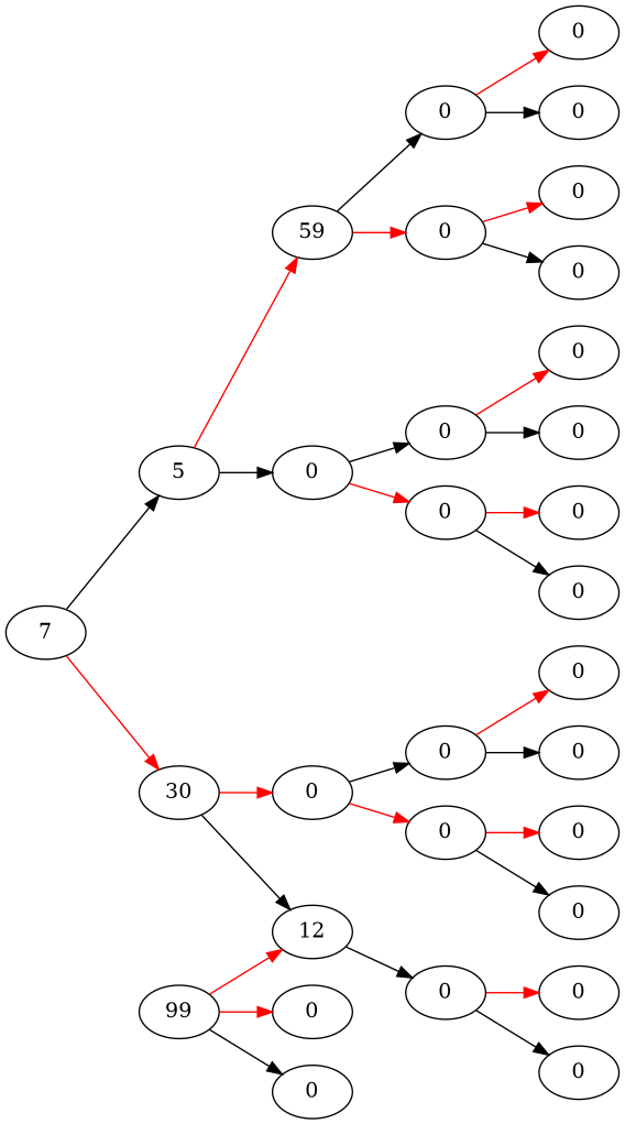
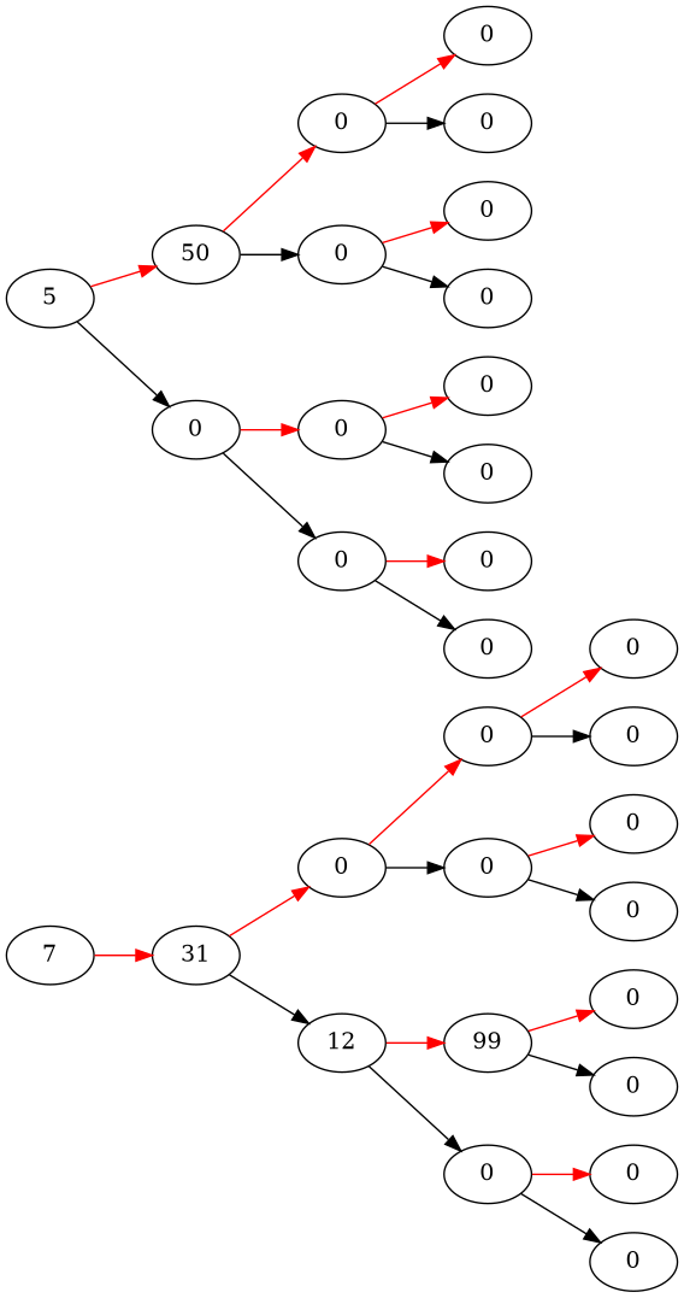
  digraph {
    rankdir=LR
    n1 [label=7]
-   n2 [label=30]
+   n2 [label=31]
    n3 [label=5]
    n4 [label=0]
    n5 [label=12]
-   n6 [label=59]
+   n6 [label=50]
    n7 [label=0]
    n8 [label=0]
    n9 [label=0]
    n10 [label=99]
    n11 [label=0]
    n12 [label=0]
    n13 [label=0]
    n14 [label=0]
    n15 [label=0]
    n16 [label=0]
    n17 [label=0]
    n18 [label=0]
    n19 [label=0]
    n20 [label=0]
    n21 [label=0]
    n22 [label=0]
    n23 [label=0]
    n24 [label=0]
    n25 [label=0]
    n26 [label=0]
    n27 [label=0]
    n28 [label=0]
    n29 [label=0]
    n30 [label=0]
    n31 [label=0]
    n1 -> n2 [color=red]
-   n1 -> n3
    n2 -> n4 [color=red]
    n2 -> n5
    n3 -> n6 [color=red]
    n3 -> n7
    n4 -> n8 [color=red]
    n4 -> n9
-   n10 -> n5 [color=red]
+   n5 -> n10 [color=red]
    n5 -> n11
    n6 -> n12 [color=red]
    n6 -> n13
    n7 -> n14 [color=red]
    n7 -> n15
    n8 -> n16 [color=red]
    n8 -> n17
    n9 -> n18 [color=red]
    n9 -> n19
    n10 -> n20 [color=red]
    n10 -> n21
    n11 -> n22 [color=red]
    n11 -> n23
    n12 -> n24 [color=red]
    n12 -> n25
    n13 -> n26 [color=red]
    n13 -> n27
    n14 -> n28 [color=red]
    n14 -> n29
    n15 -> n30 [color=red]
    n15 -> n31
  }
